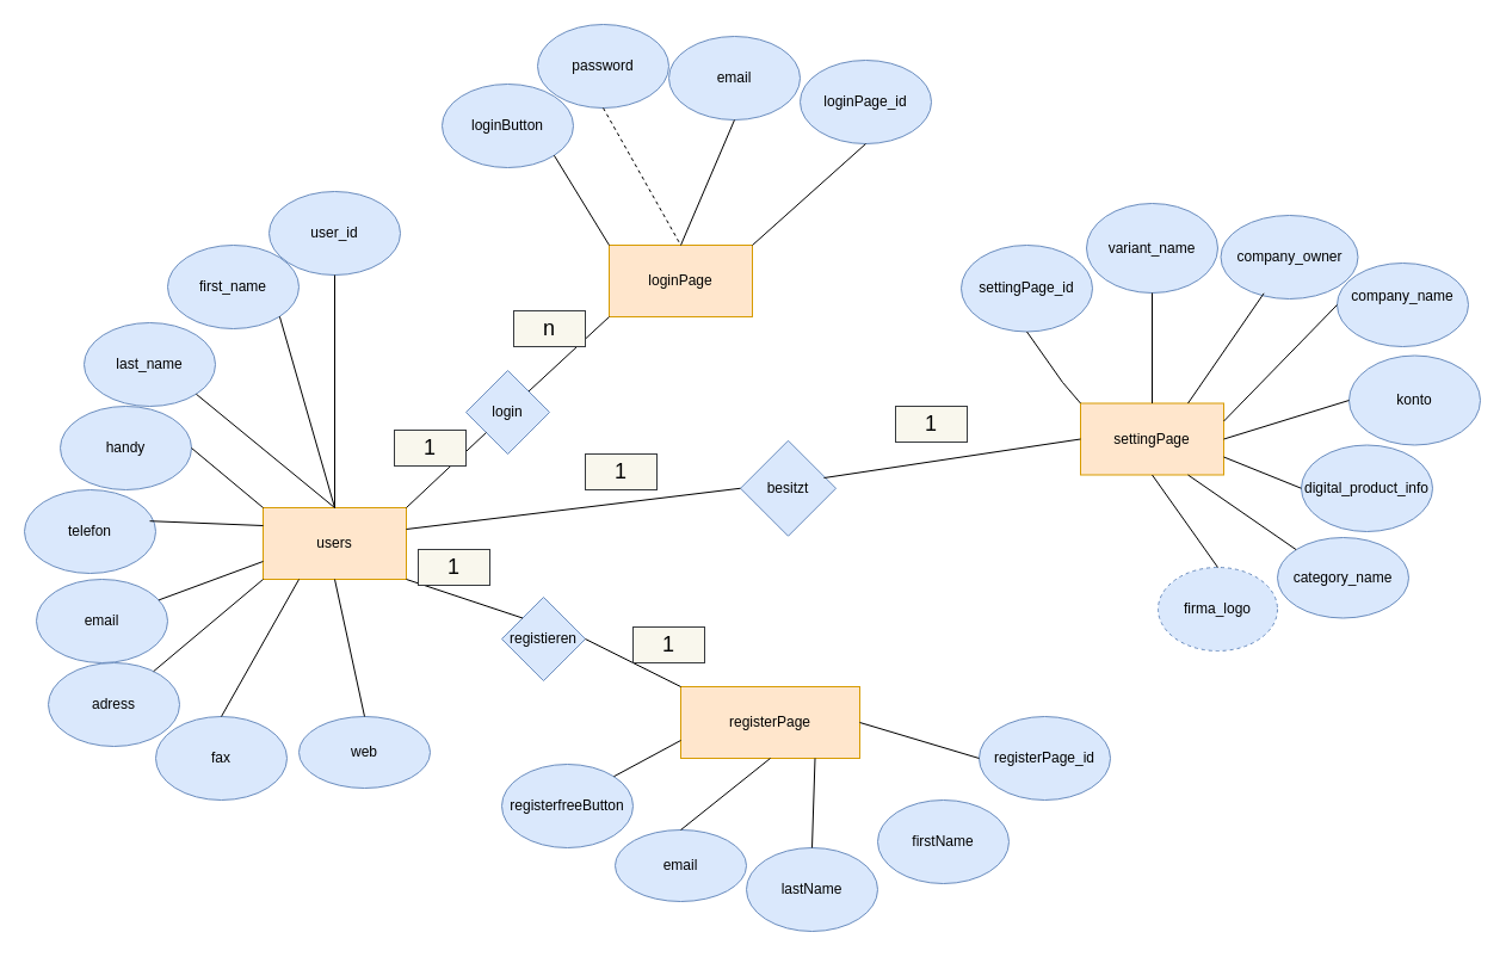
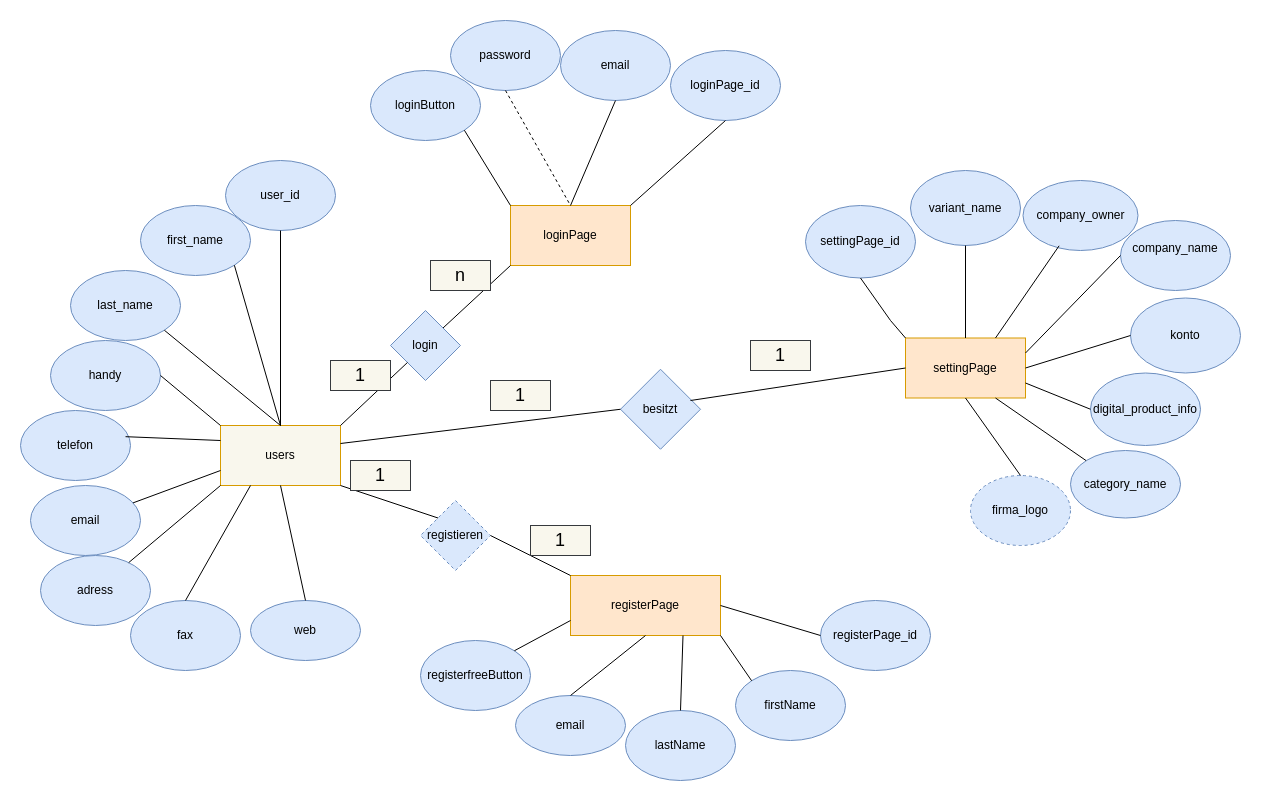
  <mxCell id="0" />
  <mxCell id="1" parent="0" />
- <mxCell id="2" value="users" style="rounded=0;whiteSpace=wrap;html=1;fillColor=#ffe6cc;strokeColor=#d79b00;" vertex="1" parent="1"><mxGeometry x="220" y="425" width="120" height="60" as="geometry" /></mxCell>
+ <mxCell id="2" value="users" style="rounded=0;whiteSpace=wrap;html=1;fillColor=#f9f7ed;strokeColor=#d79b00;" vertex="1" parent="1"><mxGeometry x="220" y="425" width="120" height="60" as="geometry" /></mxCell>
  <mxCell id="3" value="user_id" style="ellipse;whiteSpace=wrap;html=1;fillColor=#dae8fc;strokeColor=#6c8ebf;" vertex="1" parent="1"><mxGeometry x="225" y="160" width="110" height="70" as="geometry" /></mxCell>
  <mxCell id="4" value="first_name" style="ellipse;whiteSpace=wrap;html=1;fillColor=#dae8fc;strokeColor=#6c8ebf;" vertex="1" parent="1"><mxGeometry x="140" y="205" width="110" height="70" as="geometry" /></mxCell>
  <mxCell id="5" value="last_name" style="ellipse;whiteSpace=wrap;html=1;fillColor=#dae8fc;strokeColor=#6c8ebf;" vertex="1" parent="1"><mxGeometry x="70" y="270" width="110" height="70" as="geometry" /></mxCell>
  <mxCell id="6" value="email" style="ellipse;whiteSpace=wrap;html=1;fillColor=#dae8fc;strokeColor=#6c8ebf;" vertex="1" parent="1"><mxGeometry x="30" y="485" width="110" height="70" as="geometry" /></mxCell>
  <mxCell id="7" value="digital_product_info" style="ellipse;whiteSpace=wrap;html=1;fillColor=#dae8fc;strokeColor=#6c8ebf;" vertex="1" parent="1"><mxGeometry x="1090" y="372.5" width="110" height="72.5" as="geometry" /></mxCell>
  <mxCell id="8" value="telefon" style="ellipse;whiteSpace=wrap;html=1;fillColor=#dae8fc;strokeColor=#6c8ebf;" vertex="1" parent="1"><mxGeometry x="20" y="410" width="110" height="70" as="geometry" /></mxCell>
  <mxCell id="9" value="handy" style="ellipse;whiteSpace=wrap;html=1;fillColor=#dae8fc;strokeColor=#6c8ebf;" vertex="1" parent="1"><mxGeometry x="50" y="340" width="110" height="70" as="geometry" /></mxCell>
  <mxCell id="10" value="web" style="ellipse;whiteSpace=wrap;html=1;fillColor=#dae8fc;strokeColor=#6c8ebf;" vertex="1" parent="1"><mxGeometry x="250" y="600" width="110" height="60" as="geometry" /></mxCell>
  <mxCell id="11" value="fax" style="ellipse;whiteSpace=wrap;html=1;fillColor=#dae8fc;strokeColor=#6c8ebf;" vertex="1" parent="1"><mxGeometry x="130" y="600" width="110" height="70" as="geometry" /></mxCell>
  <mxCell id="12" value="adress" style="ellipse;whiteSpace=wrap;html=1;fillColor=#dae8fc;strokeColor=#6c8ebf;" vertex="1" parent="1"><mxGeometry x="40" y="555" width="110" height="70" as="geometry" /></mxCell>
  <mxCell id="13" value="category_name" style="ellipse;whiteSpace=wrap;html=1;fillColor=#dae8fc;strokeColor=#6c8ebf;" vertex="1" parent="1"><mxGeometry x="1070" y="450" width="110" height="67.5" as="geometry" /></mxCell>
  <mxCell id="14" value="settingPage" style="rounded=0;whiteSpace=wrap;html=1;fillColor=#ffe6cc;strokeColor=#d79b00;" vertex="1" parent="1"><mxGeometry x="905" y="337.5" width="120" height="60" as="geometry" /></mxCell>
  <mxCell id="15" value="loginPage" style="rounded=0;whiteSpace=wrap;html=1;fillColor=#ffe6cc;strokeColor=#d79b00;" vertex="1" parent="1"><mxGeometry x="510" y="205" width="120" height="60" as="geometry" /></mxCell>
  <mxCell id="16" value="settingPage_id" style="ellipse;whiteSpace=wrap;html=1;fillColor=#dae8fc;strokeColor=#6c8ebf;" vertex="1" parent="1"><mxGeometry x="805" y="205" width="110" height="72.5" as="geometry" /></mxCell>
  <mxCell id="17" value="firma_logo" style="ellipse;whiteSpace=wrap;html=1;fillColor=#dae8fc;strokeColor=#6c8ebf;dashed=1;" vertex="1" parent="1"><mxGeometry x="970" y="475" width="100" height="70" as="geometry" /></mxCell>
  <mxCell id="18" value="company_owner" style="ellipse;whiteSpace=wrap;html=1;fillColor=#dae8fc;strokeColor=#6c8ebf;" vertex="1" parent="1"><mxGeometry x="1022.5" y="180" width="115" height="70" as="geometry" /></mxCell>
  <mxCell id="19" value="konto" style="ellipse;whiteSpace=wrap;html=1;fillColor=#dae8fc;strokeColor=#6c8ebf;" vertex="1" parent="1"><mxGeometry x="1130" y="297.5" width="110" height="75" as="geometry" /></mxCell>
  <mxCell id="20" value="variant_name" style="ellipse;whiteSpace=wrap;html=1;fillColor=#dae8fc;strokeColor=#6c8ebf;" vertex="1" parent="1"><mxGeometry x="910" y="170" width="110" height="75" as="geometry" /></mxCell>
  <mxCell id="21" value="" style="endArrow=none;html=1;rounded=0;exitX=0.5;exitY=0;exitDx=0;exitDy=0;fillColor=#dae8fc;strokeColor=#000000;" edge="1" parent="1" source="2" target="3"><mxGeometry width="50" height="50" relative="1" as="geometry"><mxPoint x="320" y="340" as="sourcePoint" /><mxPoint x="370" y="290" as="targetPoint" /></mxGeometry></mxCell>
  <mxCell id="22" value="" style="endArrow=none;html=1;rounded=0;exitX=0.5;exitY=0;exitDx=0;exitDy=0;entryX=1;entryY=1;entryDx=0;entryDy=0;fillColor=#dae8fc;strokeColor=#000000;" edge="1" parent="1" source="2" target="4"><mxGeometry width="50" height="50" relative="1" as="geometry"><mxPoint x="240" y="370" as="sourcePoint" /><mxPoint x="290" y="320" as="targetPoint" /></mxGeometry></mxCell>
  <mxCell id="23" value="" style="endArrow=none;html=1;rounded=0;entryX=1;entryY=1;entryDx=0;entryDy=0;exitX=0.5;exitY=0;exitDx=0;exitDy=0;fillColor=#dae8fc;strokeColor=#000000;" edge="1" parent="1" source="2" target="5"><mxGeometry width="50" height="50" relative="1" as="geometry"><mxPoint y="530" as="sourcePoint" x="490" /><mxPoint x="540" y="480" as="targetPoint" /></mxGeometry></mxCell>
  <mxCell id="24" value="" style="endArrow=none;html=1;rounded=0;entryX=1;entryY=0.5;entryDx=0;entryDy=0;exitX=0;exitY=0;exitDx=0;exitDy=0;fillColor=#dae8fc;strokeColor=#000000;" edge="1" parent="1" source="2" target="9"><mxGeometry width="50" height="50" relative="1" as="geometry"><mxPoint y="530" as="sourcePoint" x="490" /><mxPoint x="540" y="480" as="targetPoint" /></mxGeometry></mxCell>
  <mxCell id="25" value="" style="endArrow=none;html=1;rounded=0;exitX=0.955;exitY=0.374;exitDx=0;exitDy=0;exitPerimeter=0;entryX=0;entryY=0.25;entryDx=0;entryDy=0;fillColor=#dae8fc;strokeColor=#000000;" edge="1" parent="1" source="8" target="2"><mxGeometry width="50" height="50" relative="1" as="geometry"><mxPoint x="270" y="530" as="sourcePoint" /><mxPoint x="320" y="480" as="targetPoint" /></mxGeometry></mxCell>
  <mxCell id="26" value="" style="endArrow=none;html=1;rounded=0;entryX=0;entryY=0.75;entryDx=0;entryDy=0;fillColor=#dae8fc;strokeColor=#000000;" edge="1" parent="1" source="6" target="2"><mxGeometry width="50" height="50" relative="1" as="geometry"><mxPoint x="190" y="560" as="sourcePoint" /><mxPoint x="240" y="510" as="targetPoint" /><Array as="points" /></mxGeometry></mxCell>
  <mxCell id="27" value="" style="endArrow=none;html=1;rounded=0;entryX=0;entryY=1;entryDx=0;entryDy=0;fillColor=#dae8fc;strokeColor=#000000;" edge="1" parent="1" source="12" target="2"><mxGeometry width="50" height="50" relative="1" as="geometry"><mxPoint y="530" as="sourcePoint" x="490" /><mxPoint x="540" y="480" as="targetPoint" /></mxGeometry></mxCell>
  <mxCell id="28" value="" style="endArrow=none;html=1;rounded=0;entryX=0.25;entryY=1;entryDx=0;entryDy=0;exitX=0.5;exitY=0;exitDx=0;exitDy=0;fillColor=#dae8fc;strokeColor=#000000;" edge="1" parent="1" source="11" target="2"><mxGeometry width="50" height="50" relative="1" as="geometry"><mxPoint x="380" y="620" as="sourcePoint" /><mxPoint x="540" y="480" as="targetPoint" /></mxGeometry></mxCell>
  <mxCell id="29" value="" style="endArrow=none;html=1;rounded=0;exitX=0.5;exitY=0;exitDx=0;exitDy=0;entryX=0.5;entryY=1;entryDx=0;entryDy=0;fillColor=#dae8fc;strokeColor=#000000;" edge="1" parent="1" source="10" target="2"><mxGeometry width="50" height="50" relative="1" as="geometry"><mxPoint x="330" y="560" as="sourcePoint" /><mxPoint x="380" y="510" as="targetPoint" /></mxGeometry></mxCell>
  <mxCell id="30" value="login" style="rhombus;whiteSpace=wrap;html=1;fillColor=#dae8fc;strokeColor=#6c8ebf;" vertex="1" parent="1"><mxGeometry x="390" y="310" width="70" height="70" as="geometry" /></mxCell>
  <mxCell id="31" value="loginPage_id" style="ellipse;whiteSpace=wrap;html=1;fillColor=#dae8fc;strokeColor=#6c8ebf;" vertex="1" parent="1"><mxGeometry x="670" y="50" width="110" height="70" as="geometry" /></mxCell>
  <mxCell id="32" value="email" style="ellipse;whiteSpace=wrap;html=1;fillColor=#dae8fc;strokeColor=#6c8ebf;" vertex="1" parent="1"><mxGeometry x="560" y="30" width="110" height="70" as="geometry" /></mxCell>
  <mxCell id="33" value="password" style="ellipse;whiteSpace=wrap;html=1;fillColor=#dae8fc;strokeColor=#6c8ebf;" vertex="1" parent="1"><mxGeometry x="450" y="20" width="110" height="70" as="geometry" /></mxCell>
  <mxCell id="34" value="loginButton" style="ellipse;whiteSpace=wrap;html=1;fillColor=#dae8fc;strokeColor=#6c8ebf;" vertex="1" parent="1"><mxGeometry x="370" y="70" width="110" height="70" as="geometry" /></mxCell>
  <mxCell id="35" value="" style="endArrow=none;html=1;rounded=0;exitX=1;exitY=0;exitDx=0;exitDy=0;entryX=0.5;entryY=1;entryDx=0;entryDy=0;fillColor=#dae8fc;strokeColor=#000000;" edge="1" parent="1" source="15" target="31"><mxGeometry width="50" height="50" relative="1" as="geometry"><mxPoint x="580" y="350" as="sourcePoint" /><mxPoint x="630" y="300" as="targetPoint" /></mxGeometry></mxCell>
  <mxCell id="36" value="" style="endArrow=none;html=1;rounded=0;exitX=0.5;exitY=0;exitDx=0;exitDy=0;entryX=0.5;entryY=1;entryDx=0;entryDy=0;fillColor=#dae8fc;strokeColor=#000000;" edge="1" parent="1" source="15" target="32"><mxGeometry width="50" height="50" relative="1" as="geometry"><mxPoint x="480" y="340" as="sourcePoint" /><mxPoint x="540" y="310" as="targetPoint" /></mxGeometry></mxCell>
  <mxCell id="37" value="" style="endArrow=none;html=1;rounded=0;exitX=1;exitY=1;exitDx=0;exitDy=0;entryX=0;entryY=0;entryDx=0;entryDy=0;fillColor=#dae8fc;strokeColor=#000000;" edge="1" parent="1" source="34" target="15"><mxGeometry width="50" height="50" relative="1" as="geometry"><mxPoint x="510" y="460" as="sourcePoint" /><mxPoint x="520" y="200" as="targetPoint" /></mxGeometry></mxCell>
  <mxCell id="38" value="" style="endArrow=none;html=1;rounded=0;entryX=0.5;entryY=0;entryDx=0;entryDy=0;exitX=0.5;exitY=1;exitDx=0;exitDy=0;fillColor=#dae8fc;strokeColor=#000000;dashed=1;" edge="1" parent="1" source="33" target="15"><mxGeometry width="50" height="50" relative="1" as="geometry"><mxPoint x="470" y="390" as="sourcePoint" /><mxPoint x="520" y="340" as="targetPoint" /></mxGeometry></mxCell>
  <mxCell id="39" value="registerPage" style="rounded=0;whiteSpace=wrap;html=1;fillColor=#ffe6cc;strokeColor=#d79b00;" vertex="1" parent="1"><mxGeometry x="570" y="575" width="150" height="60" as="geometry" /></mxCell>
- <mxCell id="40" value="registieren" style="rhombus;whiteSpace=wrap;html=1;fillColor=#dae8fc;strokeColor=#6c8ebf;" vertex="1" parent="1"><mxGeometry x="420" y="500" width="70" height="70" as="geometry" /></mxCell>
+ <mxCell id="40" value="registieren" style="rhombus;whiteSpace=wrap;html=1;fillColor=#dae8fc;strokeColor=#6c8ebf;dashed=1;" vertex="1" parent="1"><mxGeometry x="420" y="500" width="70" height="70" as="geometry" /></mxCell>
  <mxCell id="41" value="registerfreeButton" style="ellipse;whiteSpace=wrap;html=1;fillColor=#dae8fc;strokeColor=#6c8ebf;" vertex="1" parent="1"><mxGeometry x="420" y="640" width="110" height="70" as="geometry" /></mxCell>
  <mxCell id="42" value="registerPage_id" style="ellipse;whiteSpace=wrap;html=1;fillColor=#dae8fc;strokeColor=#6c8ebf;" vertex="1" parent="1"><mxGeometry x="820" y="600" width="110" height="70" as="geometry" /></mxCell>
  <mxCell id="43" value="firstName" style="ellipse;whiteSpace=wrap;html=1;fillColor=#dae8fc;strokeColor=#6c8ebf;" vertex="1" parent="1"><mxGeometry x="735" y="670" width="110" height="70" as="geometry" /></mxCell>
  <mxCell id="44" value="lastName" style="ellipse;whiteSpace=wrap;html=1;fillColor=#dae8fc;strokeColor=#6c8ebf;" vertex="1" parent="1"><mxGeometry x="625" y="710" width="110" height="70" as="geometry" /></mxCell>
  <mxCell id="45" value="email" style="ellipse;whiteSpace=wrap;html=1;fillColor=#dae8fc;strokeColor=#6c8ebf;" vertex="1" parent="1"><mxGeometry x="515" y="695" width="110" height="60" as="geometry" /></mxCell>
  <mxCell id="46" value="" style="endArrow=none;html=1;rounded=0;entryX=0;entryY=0.5;entryDx=0;entryDy=0;exitX=1;exitY=0.5;exitDx=0;exitDy=0;fillColor=#dae8fc;strokeColor=#000000;" edge="1" parent="1" source="39" target="42"><mxGeometry width="50" height="50" relative="1" as="geometry"><mxPoint x="690" y="585" as="sourcePoint" /><mxPoint x="740" y="535" as="targetPoint" /></mxGeometry></mxCell>
+ <mxCell id="47" value="" style="endArrow=none;html=1;rounded=0;entryX=1;entryY=1;entryDx=0;entryDy=0;exitX=0;exitY=0;exitDx=0;exitDy=0;fillColor=#dae8fc;strokeColor=#000000;" edge="1" parent="1" source="43" target="39"><mxGeometry width="50" height="50" relative="1" as="geometry"><mxPoint x="470" y="420" as="sourcePoint" /><mxPoint x="520" y="370" as="targetPoint" /><Array as="points" /></mxGeometry></mxCell>
  <mxCell id="48" value="" style="endArrow=none;html=1;rounded=0;entryX=0.75;entryY=1;entryDx=0;entryDy=0;exitX=0.5;exitY=0;exitDx=0;exitDy=0;fillColor=#dae8fc;strokeColor=#000000;" edge="1" parent="1" source="44" target="39"><mxGeometry width="50" height="50" relative="1" as="geometry"><mxPoint x="470" y="420" as="sourcePoint" /><mxPoint x="520" y="370" as="targetPoint" /></mxGeometry></mxCell>
  <mxCell id="49" value="" style="endArrow=none;html=1;rounded=0;entryX=0.5;entryY=1;entryDx=0;entryDy=0;exitX=0.5;exitY=0;exitDx=0;exitDy=0;fillColor=#dae8fc;strokeColor=#000000;" edge="1" parent="1" source="45" target="39"><mxGeometry width="50" height="50" relative="1" as="geometry"><mxPoint x="470" y="420" as="sourcePoint" /><mxPoint x="520" y="370" as="targetPoint" /></mxGeometry></mxCell>
  <mxCell id="50" value="" style="endArrow=none;html=1;rounded=0;entryX=0;entryY=0.75;entryDx=0;entryDy=0;exitX=1;exitY=0;exitDx=0;exitDy=0;fillColor=#dae8fc;strokeColor=#000000;" edge="1" parent="1" source="41" target="39"><mxGeometry width="50" height="50" relative="1" as="geometry"><mxPoint x="470" y="420" as="sourcePoint" /><mxPoint x="520" y="370" as="targetPoint" /></mxGeometry></mxCell>
  <mxCell id="51" value="&#10;company_name&#10;&#10;" style="ellipse;whiteSpace=wrap;html=1;fillColor=#dae8fc;strokeColor=#6c8ebf;" vertex="1" parent="1"><mxGeometry x="1120" width="110" height="70" as="geometry" y="220" /></mxCell>
  <mxCell id="52" value="" style="endArrow=none;html=1;rounded=0;entryX=0;entryY=0;entryDx=0;entryDy=0;exitX=0.5;exitY=1;exitDx=0;exitDy=0;fillColor=#dae8fc;strokeColor=#000000;" edge="1" parent="1" source="16" target="14"><mxGeometry width="50" height="50" relative="1" as="geometry"><mxPoint x="860" y="300" as="sourcePoint" /><mxPoint x="520" y="370" as="targetPoint" /><Array as="points"><mxPoint x="890" y="320" /></Array></mxGeometry></mxCell>
  <mxCell id="53" value="" style="endArrow=none;html=1;rounded=0;entryX=0.5;entryY=1;entryDx=0;entryDy=0;fillColor=#dae8fc;strokeColor=#000000;" edge="1" parent="1" source="14" target="20"><mxGeometry width="50" height="50" relative="1" as="geometry"><mxPoint x="470" y="420" as="sourcePoint" /><mxPoint x="520" y="370" as="targetPoint" /></mxGeometry></mxCell>
  <mxCell id="54" value="" style="endArrow=none;html=1;rounded=0;entryX=0.314;entryY=0.933;entryDx=0;entryDy=0;entryPerimeter=0;exitX=0.75;exitY=0;exitDx=0;exitDy=0;fillColor=#dae8fc;strokeColor=#000000;" edge="1" parent="1" source="14" target="18"><mxGeometry width="50" height="50" relative="1" as="geometry"><mxPoint x="1020" y="350" as="sourcePoint" /><mxPoint x="1070" y="300" as="targetPoint" /></mxGeometry></mxCell>
  <mxCell id="55" value="" style="endArrow=none;html=1;rounded=0;entryX=1;entryY=0.25;entryDx=0;entryDy=0;exitX=0;exitY=0.5;exitDx=0;exitDy=0;fillColor=#dae8fc;strokeColor=#000000;" edge="1" parent="1" source="51" target="14"><mxGeometry width="50" height="50" relative="1" as="geometry"><mxPoint x="470" y="420" as="sourcePoint" /><mxPoint x="520" y="370" as="targetPoint" /></mxGeometry></mxCell>
  <mxCell id="56" value="" style="endArrow=none;html=1;rounded=0;entryX=0;entryY=0.5;entryDx=0;entryDy=0;exitX=1;exitY=0.5;exitDx=0;exitDy=0;fillColor=#dae8fc;strokeColor=#000000;" edge="1" parent="1" source="14" target="19"><mxGeometry width="50" height="50" relative="1" as="geometry"><mxPoint x="470" y="420" as="sourcePoint" /><mxPoint x="520" y="370" as="targetPoint" /></mxGeometry></mxCell>
  <mxCell id="57" value="" style="endArrow=none;html=1;rounded=0;entryX=0;entryY=0.5;entryDx=0;entryDy=0;exitX=1;exitY=0.75;exitDx=0;exitDy=0;fillColor=#dae8fc;strokeColor=#000000;" edge="1" parent="1" source="14" target="7"><mxGeometry width="50" height="50" relative="1" as="geometry"><mxPoint x="470" y="420" as="sourcePoint" /><mxPoint x="520" y="370" as="targetPoint" /></mxGeometry></mxCell>
  <mxCell id="58" value="" style="endArrow=none;html=1;rounded=0;entryX=0;entryY=0;entryDx=0;entryDy=0;exitX=0.75;exitY=1;exitDx=0;exitDy=0;fillColor=#dae8fc;strokeColor=#000000;" edge="1" parent="1" source="14" target="13"><mxGeometry width="50" height="50" relative="1" as="geometry"><mxPoint x="470" y="420" as="sourcePoint" /><mxPoint x="520" y="370" as="targetPoint" /></mxGeometry></mxCell>
  <mxCell id="59" value="" style="endArrow=none;html=1;rounded=0;exitX=0.5;exitY=0;exitDx=0;exitDy=0;entryX=0.5;entryY=1;entryDx=0;entryDy=0;fillColor=#dae8fc;strokeColor=#000000;" edge="1" parent="1" source="17" target="14"><mxGeometry width="50" height="50" relative="1" as="geometry"><mxPoint x="905" y="445" as="sourcePoint" /><mxPoint x="955" y="395" as="targetPoint" /></mxGeometry></mxCell>
  <mxCell id="60" value="" style="endArrow=none;html=1;rounded=0;exitX=1;exitY=0;exitDx=0;exitDy=0;fillColor=#dae8fc;strokeColor=#000000;" edge="1" parent="1" source="2" target="30"><mxGeometry width="50" height="50" relative="1" as="geometry"><mxPoint x="340" y="350" as="sourcePoint" /><mxPoint x="390" y="300" as="targetPoint" /></mxGeometry></mxCell>
  <mxCell id="61" value="" style="endArrow=none;html=1;rounded=0;entryX=0;entryY=1;entryDx=0;entryDy=0;exitX=1;exitY=0;exitDx=0;exitDy=0;fillColor=#dae8fc;strokeColor=#000000;" edge="1" parent="1" source="30" target="15"><mxGeometry width="50" height="50" relative="1" as="geometry"><mxPoint x="470" y="420" as="sourcePoint" /><mxPoint x="520" y="370" as="targetPoint" /></mxGeometry></mxCell>
  <mxCell id="62" value="&lt;font style=&quot;font-size: 18px;&quot;&gt;1&lt;/font&gt;" style="text;html=1;align=center;verticalAlign=middle;whiteSpace=wrap;rounded=0;fillColor=#f9f7ed;strokeColor=#36393d;" vertex="1" parent="1"><mxGeometry x="330" y="360" width="60" height="30" as="geometry" /></mxCell>
  <mxCell id="63" value="&lt;font style=&quot;font-size: 18px;&quot;&gt;n&lt;/font&gt;" style="text;html=1;align=center;verticalAlign=middle;whiteSpace=wrap;rounded=0;fillColor=#f9f7ed;strokeColor=#36393d;" vertex="1" parent="1"><mxGeometry x="430" y="260" width="60" height="30" as="geometry" /></mxCell>
  <mxCell id="64" value="" style="endArrow=none;html=1;rounded=0;exitX=1;exitY=1;exitDx=0;exitDy=0;entryX=0;entryY=0;entryDx=0;entryDy=0;fillColor=#dae8fc;strokeColor=#000000;" edge="1" parent="1" source="2" target="40"><mxGeometry width="50" height="50" relative="1" as="geometry"><mxPoint x="470" y="420" as="sourcePoint" /><mxPoint x="443" y="485" as="targetPoint" /></mxGeometry></mxCell>
  <mxCell id="65" value="" style="endArrow=none;html=1;rounded=0;entryX=0;entryY=0;entryDx=0;entryDy=0;exitX=1;exitY=0.5;exitDx=0;exitDy=0;fillColor=#dae8fc;strokeColor=#000000;" edge="1" parent="1" source="40" target="39"><mxGeometry width="50" height="50" relative="1" as="geometry"><mxPoint x="480" y="540" as="sourcePoint" /><mxPoint x="540" y="490" as="targetPoint" /></mxGeometry></mxCell>
  <mxCell id="66" value="&lt;font style=&quot;font-size: 18px;&quot;&gt;1&lt;/font&gt;" style="text;html=1;align=center;verticalAlign=middle;whiteSpace=wrap;rounded=0;fillColor=#f9f7ed;strokeColor=#36393d;" vertex="1" parent="1"><mxGeometry x="350" y="460" width="60" height="30" as="geometry" /></mxCell>
  <mxCell id="67" value="&lt;font style=&quot;font-size: 18px;&quot;&gt;1&lt;/font&gt;" style="text;html=1;align=center;verticalAlign=middle;whiteSpace=wrap;rounded=0;fillColor=#f9f7ed;strokeColor=#36393d;" vertex="1" parent="1"><mxGeometry x="530" y="525" width="60" height="30" as="geometry" /></mxCell>
  <mxCell id="68" value="besitzt" style="rhombus;whiteSpace=wrap;html=1;fillColor=#dae8fc;strokeColor=#6c8ebf;" vertex="1" parent="1"><mxGeometry x="620" y="368.75" width="80" height="80" as="geometry" /></mxCell>
  <mxCell id="69" value="" style="endArrow=none;html=1;rounded=0;entryX=0;entryY=0.5;entryDx=0;entryDy=0;fillColor=#dae8fc;strokeColor=#000000;" edge="1" parent="1" target="68"><mxGeometry width="50" height="50" relative="1" as="geometry"><mxPoint x="340" y="443" as="sourcePoint" /><mxPoint x="400" y="430" as="targetPoint" /></mxGeometry></mxCell>
  <mxCell id="70" value="" style="endArrow=none;html=1;rounded=0;entryX=0;entryY=0.5;entryDx=0;entryDy=0;fillColor=#dae8fc;strokeColor=#000000;" edge="1" parent="1" target="14"><mxGeometry width="50" height="50" relative="1" as="geometry"><mxPoint x="690" y="400" as="sourcePoint" /><mxPoint x="520" y="370" as="targetPoint" /></mxGeometry></mxCell>
  <mxCell id="71" value="&lt;font style=&quot;font-size: 18px;&quot;&gt;1&lt;/font&gt;" style="text;html=1;align=center;verticalAlign=middle;whiteSpace=wrap;rounded=0;fillColor=#f9f7ed;strokeColor=#36393d;" vertex="1" parent="1"><mxGeometry y="380" width="60" height="30" as="geometry" x="490" /></mxCell>
  <mxCell id="72" value="&lt;font style=&quot;font-size: 18px;&quot;&gt;1&lt;/font&gt;" style="text;html=1;align=center;verticalAlign=middle;whiteSpace=wrap;rounded=0;fillColor=#f9f7ed;strokeColor=#36393d;" vertex="1" parent="1"><mxGeometry x="750" y="340" width="60" height="30" as="geometry" /></mxCell>
